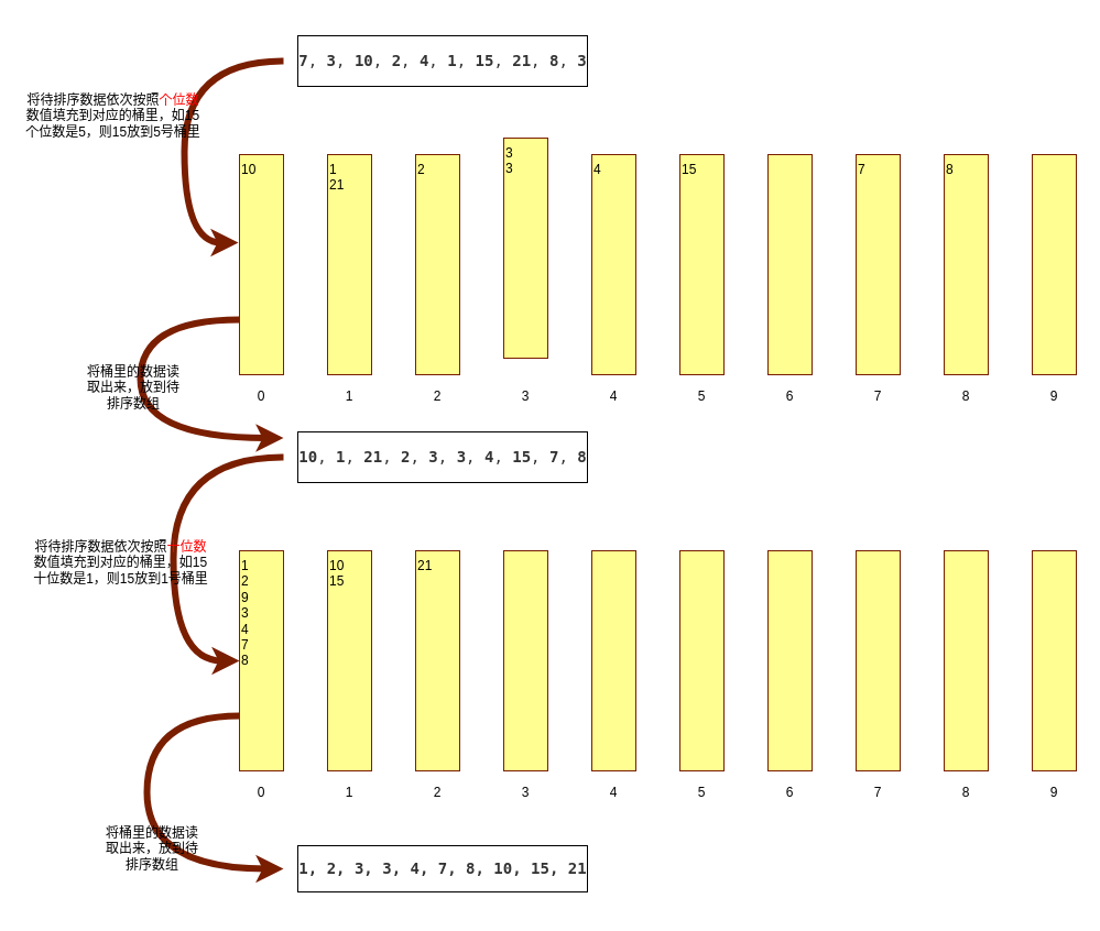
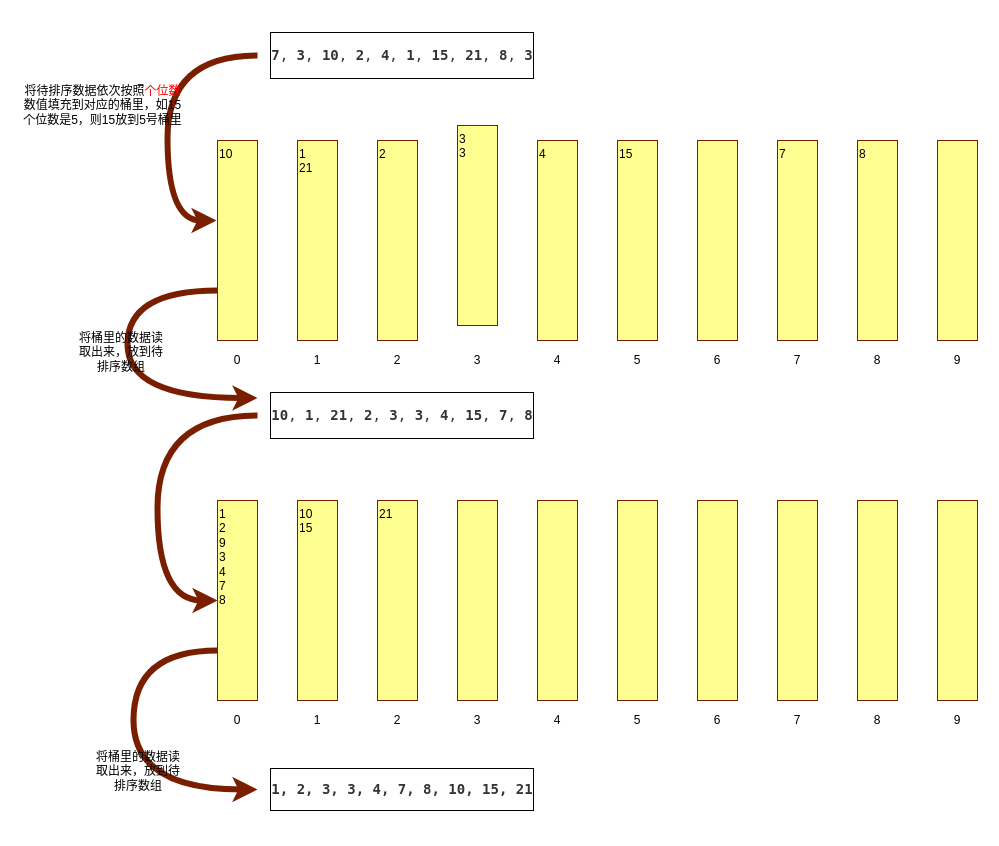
  <mxCell id="0" />
  <mxCell id="1" parent="0" />
  <mxCell id="2" style="edgeStyle=orthogonalEdgeStyle;curved=1;orthogonalLoop=1;jettySize=auto;html=1;entryX=-0.025;entryY=0.4;entryDx=0;entryDy=0;entryPerimeter=0;strokeColor=#7A1E00;fillColor=default;gradientColor=none;strokeWidth=6;" parent="1" source="3" target="5" edge="1"><mxGeometry relative="1" as="geometry"><Array as="points"><mxPoint x="167" y="55" /><mxPoint x="167" y="220" /></Array></mxGeometry></mxCell>
  <mxCell id="3" value="&lt;pre style=&quot;font-family: monaco, monospace; font-size: 10.5pt;&quot;&gt;&lt;span style=&quot;color: #333333 ; font-weight: bold&quot;&gt;7&lt;/span&gt;&lt;span style=&quot;color: #333333&quot;&gt;, &lt;/span&gt;&lt;span style=&quot;color: #333333 ; font-weight: bold&quot;&gt;3&lt;/span&gt;&lt;span style=&quot;color: #333333&quot;&gt;, &lt;/span&gt;&lt;span style=&quot;color: #333333 ; font-weight: bold&quot;&gt;10&lt;/span&gt;&lt;span style=&quot;color: #333333&quot;&gt;, &lt;/span&gt;&lt;span style=&quot;color: #333333 ; font-weight: bold&quot;&gt;2&lt;/span&gt;&lt;span style=&quot;color: #333333&quot;&gt;, &lt;/span&gt;&lt;span style=&quot;color: #333333 ; font-weight: bold&quot;&gt;4&lt;/span&gt;&lt;span style=&quot;color: #333333&quot;&gt;, &lt;/span&gt;&lt;span style=&quot;color: #333333 ; font-weight: bold&quot;&gt;1&lt;/span&gt;&lt;span style=&quot;color: #333333&quot;&gt;, &lt;/span&gt;&lt;span style=&quot;color: #333333 ; font-weight: bold&quot;&gt;15&lt;/span&gt;&lt;span style=&quot;color: #333333&quot;&gt;, &lt;/span&gt;&lt;span style=&quot;color: #333333 ; font-weight: bold&quot;&gt;21&lt;/span&gt;&lt;span style=&quot;color: #333333&quot;&gt;, &lt;/span&gt;&lt;span style=&quot;color: #333333 ; font-weight: bold&quot;&gt;8&lt;/span&gt;&lt;span style=&quot;color: #333333&quot;&gt;, &lt;/span&gt;&lt;span style=&quot;color: #333333 ; font-weight: bold&quot;&gt;3&lt;/span&gt;&lt;/pre&gt;" style="text;html=1;strokeColor=none;fillColor=none;align=center;verticalAlign=middle;whiteSpace=wrap;rounded=0;labelBackgroundColor=none;labelBorderColor=#000000;" parent="1" vertex="1"><mxGeometry x="257" y="20" width="290" height="70" as="geometry" /></mxCell>
  <mxCell id="4" style="edgeStyle=orthogonalEdgeStyle;curved=1;orthogonalLoop=1;jettySize=auto;html=1;exitX=0;exitY=0.75;exitDx=0;exitDy=0;entryX=0;entryY=0.25;entryDx=0;entryDy=0;strokeColor=#7A1E00;strokeWidth=6;fillColor=default;" parent="1" source="5" target="26" edge="1"><mxGeometry relative="1" as="geometry"><Array as="points"><mxPoint x="127" y="290" /><mxPoint x="127" y="398" /></Array></mxGeometry></mxCell>
  <mxCell id="5" value="10" style="rounded=0;whiteSpace=wrap;html=1;labelBackgroundColor=none;fillColor=#FFFF91;strokeColor=#7A1E00;align=left;verticalAlign=top;" parent="1" vertex="1"><mxGeometry x="217" y="140" width="40" height="200" as="geometry" /></mxCell>
  <mxCell id="6" value="1&lt;br&gt;21" style="rounded=0;whiteSpace=wrap;html=1;labelBackgroundColor=none;fillColor=#FFFF91;strokeColor=#7A1E00;align=left;verticalAlign=top;" parent="1" vertex="1"><mxGeometry x="297" y="140" width="40" height="200" as="geometry" /></mxCell>
  <mxCell id="7" value="2" style="rounded=0;whiteSpace=wrap;html=1;labelBackgroundColor=none;fillColor=#FFFF91;strokeColor=#7A1E00;align=left;verticalAlign=top;" parent="1" vertex="1"><mxGeometry x="377" y="140" width="40" height="200" as="geometry" /></mxCell>
  <mxCell id="8" value="3&lt;br&gt;3" style="rounded=0;whiteSpace=wrap;html=1;labelBackgroundColor=none;fillColor=#FFFF91;strokeColor=#7A1E00;align=left;verticalAlign=top;" parent="1" vertex="1"><mxGeometry x="457" y="125" width="40" height="200" as="geometry" /></mxCell>
  <mxCell id="9" value="4" style="rounded=0;whiteSpace=wrap;html=1;labelBackgroundColor=none;fillColor=#FFFF91;strokeColor=#7A1E00;align=left;verticalAlign=top;" parent="1" vertex="1"><mxGeometry x="537" y="140" width="40" height="200" as="geometry" /></mxCell>
  <mxCell id="10" value="15" style="rounded=0;whiteSpace=wrap;html=1;labelBackgroundColor=none;fillColor=#FFFF91;strokeColor=#7A1E00;align=left;verticalAlign=top;" parent="1" vertex="1"><mxGeometry x="617" y="140" width="40" height="200" as="geometry" /></mxCell>
  <mxCell id="11" value="" style="rounded=0;whiteSpace=wrap;html=1;labelBackgroundColor=none;fillColor=#FFFF91;strokeColor=#7A1E00;align=left;verticalAlign=top;" parent="1" vertex="1"><mxGeometry x="697" y="140" width="40" height="200" as="geometry" /></mxCell>
  <mxCell id="12" value="7" style="rounded=0;whiteSpace=wrap;html=1;labelBackgroundColor=none;fillColor=#FFFF91;strokeColor=#7A1E00;align=left;verticalAlign=top;" parent="1" vertex="1"><mxGeometry x="777" y="140" width="40" height="200" as="geometry" /></mxCell>
  <mxCell id="13" value="8" style="rounded=0;whiteSpace=wrap;html=1;labelBackgroundColor=none;fillColor=#FFFF91;strokeColor=#7A1E00;align=left;verticalAlign=top;" parent="1" vertex="1"><mxGeometry x="857" y="140" width="40" height="200" as="geometry" /></mxCell>
  <mxCell id="14" value="" style="rounded=0;whiteSpace=wrap;html=1;labelBackgroundColor=none;fillColor=#FFFF91;strokeColor=#7A1E00;align=left;verticalAlign=top;" parent="1" vertex="1"><mxGeometry x="937" y="140" width="40" height="200" as="geometry" /></mxCell>
  <mxCell id="15" value="0" style="text;html=1;strokeColor=none;fillColor=none;align=center;verticalAlign=middle;whiteSpace=wrap;rounded=0;" parent="1" vertex="1"><mxGeometry x="217" y="350" width="40" height="20" as="geometry" /></mxCell>
  <mxCell id="16" value="1" style="text;html=1;strokeColor=none;fillColor=none;align=center;verticalAlign=middle;whiteSpace=wrap;rounded=0;" parent="1" vertex="1"><mxGeometry x="297" y="350" width="40" height="20" as="geometry" /></mxCell>
  <mxCell id="17" value="2" style="text;html=1;strokeColor=none;fillColor=none;align=center;verticalAlign=middle;whiteSpace=wrap;rounded=0;" parent="1" vertex="1"><mxGeometry x="377" y="350" width="40" height="20" as="geometry" /></mxCell>
  <mxCell id="18" value="3" style="text;html=1;strokeColor=none;fillColor=none;align=center;verticalAlign=middle;whiteSpace=wrap;rounded=0;" parent="1" vertex="1"><mxGeometry x="457" y="350" width="40" height="20" as="geometry" /></mxCell>
  <mxCell id="19" value="4" style="text;html=1;strokeColor=none;fillColor=none;align=center;verticalAlign=middle;whiteSpace=wrap;rounded=0;" parent="1" vertex="1"><mxGeometry x="537" y="350" width="40" height="20" as="geometry" /></mxCell>
  <mxCell id="20" value="5" style="text;html=1;strokeColor=none;fillColor=none;align=center;verticalAlign=middle;whiteSpace=wrap;rounded=0;" parent="1" vertex="1"><mxGeometry x="617" y="350" width="40" height="20" as="geometry" /></mxCell>
  <mxCell id="21" value="6" style="text;html=1;strokeColor=none;fillColor=none;align=center;verticalAlign=middle;whiteSpace=wrap;rounded=0;" parent="1" vertex="1"><mxGeometry x="697" y="350" width="40" height="20" as="geometry" /></mxCell>
  <mxCell id="22" value="7" style="text;html=1;strokeColor=none;fillColor=none;align=center;verticalAlign=middle;whiteSpace=wrap;rounded=0;" parent="1" vertex="1"><mxGeometry x="777" y="350" width="40" height="20" as="geometry" /></mxCell>
  <mxCell id="23" value="8" style="text;html=1;strokeColor=none;fillColor=none;align=center;verticalAlign=middle;whiteSpace=wrap;rounded=0;" parent="1" vertex="1"><mxGeometry x="857" y="350" width="40" height="20" as="geometry" /></mxCell>
  <mxCell id="24" value="9" style="text;html=1;strokeColor=none;fillColor=none;align=center;verticalAlign=middle;whiteSpace=wrap;rounded=0;" parent="1" vertex="1"><mxGeometry x="937" y="350" width="40" height="20" as="geometry" /></mxCell>
  <mxCell id="25" style="edgeStyle=orthogonalEdgeStyle;curved=1;orthogonalLoop=1;jettySize=auto;html=1;exitX=0;exitY=0.5;exitDx=0;exitDy=0;entryX=0;entryY=0.5;entryDx=0;entryDy=0;strokeColor=#7A1E00;strokeWidth=6;fillColor=default;" parent="1" source="26" target="28" edge="1"><mxGeometry relative="1" as="geometry"><Array as="points"><mxPoint x="157" y="415" /><mxPoint x="157" y="600" /></Array></mxGeometry></mxCell>
  <mxCell id="26" value="&lt;pre style=&quot;font-family: &amp;#34;monaco&amp;#34; , monospace ; font-size: 10.5pt&quot;&gt;&lt;span style=&quot;color: #333333&quot;&gt;&lt;b&gt;10&lt;/b&gt;, &lt;b&gt;1&lt;/b&gt;&lt;/span&gt;&lt;span style=&quot;color: #333333&quot;&gt;, &lt;b&gt;21&lt;/b&gt;&lt;/span&gt;&lt;span style=&quot;color: #333333&quot;&gt;, &lt;/span&gt;&lt;span style=&quot;color: #333333 ; font-weight: bold&quot;&gt;2&lt;/span&gt;&lt;span style=&quot;color: #333333&quot;&gt;, &lt;b&gt;3&lt;/b&gt;&lt;/span&gt;&lt;span style=&quot;color: #333333&quot;&gt;, &lt;b&gt;3&lt;/b&gt;&lt;/span&gt;&lt;span style=&quot;color: #333333&quot;&gt;, &lt;b&gt;4&lt;/b&gt;&lt;/span&gt;&lt;span style=&quot;color: #333333&quot;&gt;, &lt;b&gt;15&lt;/b&gt;&lt;/span&gt;&lt;span style=&quot;color: #333333&quot;&gt;, &lt;b&gt;7&lt;/b&gt;&lt;/span&gt;&lt;span style=&quot;color: #333333&quot;&gt;, &lt;b&gt;8&lt;/b&gt;&lt;/span&gt;&lt;/pre&gt;" style="text;html=1;strokeColor=none;fillColor=none;align=center;verticalAlign=middle;whiteSpace=wrap;rounded=0;labelBackgroundColor=none;labelBorderColor=#000000;" parent="1" vertex="1"><mxGeometry x="257" y="380" width="290" height="70" as="geometry" /></mxCell>
  <mxCell id="27" style="edgeStyle=orthogonalEdgeStyle;curved=1;orthogonalLoop=1;jettySize=auto;html=1;exitX=0;exitY=0.75;exitDx=0;exitDy=0;entryX=0;entryY=0.5;entryDx=0;entryDy=0;strokeColor=#7A1E00;strokeWidth=6;fillColor=default;" parent="1" source="28" target="52" edge="1"><mxGeometry relative="1" as="geometry"><Array as="points"><mxPoint x="133" y="650" /><mxPoint x="133" y="789" /></Array></mxGeometry></mxCell>
  <mxCell id="28" value="1&lt;br&gt;2&lt;br&gt;9&lt;br&gt;3&lt;br&gt;4&lt;br&gt;7&lt;br&gt;8" style="rounded=0;whiteSpace=wrap;html=1;labelBackgroundColor=none;fillColor=#FFFF91;strokeColor=#7A1E00;align=left;verticalAlign=top;" parent="1" vertex="1"><mxGeometry x="217" y="500" width="40" height="200" as="geometry" /></mxCell>
  <mxCell id="29" value="10&lt;br&gt;15" style="rounded=0;whiteSpace=wrap;html=1;labelBackgroundColor=none;fillColor=#FFFF91;strokeColor=#7A1E00;align=left;verticalAlign=top;" parent="1" vertex="1"><mxGeometry x="297" y="500" width="40" height="200" as="geometry" /></mxCell>
  <mxCell id="30" value="21" style="rounded=0;whiteSpace=wrap;html=1;labelBackgroundColor=none;fillColor=#FFFF91;strokeColor=#7A1E00;align=left;verticalAlign=top;" parent="1" vertex="1"><mxGeometry x="377" y="500" width="40" height="200" as="geometry" /></mxCell>
  <mxCell id="31" value="" style="rounded=0;whiteSpace=wrap;html=1;labelBackgroundColor=none;fillColor=#FFFF91;strokeColor=#7A1E00;align=left;verticalAlign=top;" parent="1" vertex="1"><mxGeometry x="457" y="500" width="40" height="200" as="geometry" /></mxCell>
  <mxCell id="32" value="" style="rounded=0;whiteSpace=wrap;html=1;labelBackgroundColor=none;fillColor=#FFFF91;strokeColor=#7A1E00;align=left;verticalAlign=top;" parent="1" vertex="1"><mxGeometry x="537" y="500" width="40" height="200" as="geometry" /></mxCell>
  <mxCell id="33" value="" style="rounded=0;whiteSpace=wrap;html=1;labelBackgroundColor=none;fillColor=#FFFF91;strokeColor=#7A1E00;align=left;verticalAlign=top;" parent="1" vertex="1"><mxGeometry x="617" y="500" width="40" height="200" as="geometry" /></mxCell>
  <mxCell id="34" value="" style="rounded=0;whiteSpace=wrap;html=1;labelBackgroundColor=none;fillColor=#FFFF91;strokeColor=#7A1E00;align=left;verticalAlign=top;" parent="1" vertex="1"><mxGeometry x="697" y="500" width="40" height="200" as="geometry" /></mxCell>
  <mxCell id="35" value="" style="rounded=0;whiteSpace=wrap;html=1;labelBackgroundColor=none;fillColor=#FFFF91;strokeColor=#7A1E00;align=left;verticalAlign=top;" parent="1" vertex="1"><mxGeometry x="777" y="500" width="40" height="200" as="geometry" /></mxCell>
  <mxCell id="36" value="" style="rounded=0;whiteSpace=wrap;html=1;labelBackgroundColor=none;fillColor=#FFFF91;strokeColor=#7A1E00;align=left;verticalAlign=top;" parent="1" vertex="1"><mxGeometry x="857" y="500" width="40" height="200" as="geometry" /></mxCell>
  <mxCell id="37" value="" style="rounded=0;whiteSpace=wrap;html=1;labelBackgroundColor=none;fillColor=#FFFF91;strokeColor=#7A1E00;align=left;verticalAlign=top;" parent="1" vertex="1"><mxGeometry x="937" y="500" width="40" height="200" as="geometry" /></mxCell>
  <mxCell id="38" value="0" style="text;html=1;strokeColor=none;fillColor=none;align=center;verticalAlign=middle;whiteSpace=wrap;rounded=0;" parent="1" vertex="1"><mxGeometry x="217" y="710" width="40" height="20" as="geometry" /></mxCell>
  <mxCell id="39" value="1" style="text;html=1;strokeColor=none;fillColor=none;align=center;verticalAlign=middle;whiteSpace=wrap;rounded=0;" parent="1" vertex="1"><mxGeometry x="297" y="710" width="40" height="20" as="geometry" /></mxCell>
  <mxCell id="40" value="2" style="text;html=1;strokeColor=none;fillColor=none;align=center;verticalAlign=middle;whiteSpace=wrap;rounded=0;" parent="1" vertex="1"><mxGeometry x="377" y="710" width="40" height="20" as="geometry" /></mxCell>
  <mxCell id="41" value="3" style="text;html=1;strokeColor=none;fillColor=none;align=center;verticalAlign=middle;whiteSpace=wrap;rounded=0;" parent="1" vertex="1"><mxGeometry x="457" y="710" width="40" height="20" as="geometry" /></mxCell>
  <mxCell id="42" value="4" style="text;html=1;strokeColor=none;fillColor=none;align=center;verticalAlign=middle;whiteSpace=wrap;rounded=0;" parent="1" vertex="1"><mxGeometry x="537" y="710" width="40" height="20" as="geometry" /></mxCell>
  <mxCell id="43" value="5" style="text;html=1;strokeColor=none;fillColor=none;align=center;verticalAlign=middle;whiteSpace=wrap;rounded=0;" parent="1" vertex="1"><mxGeometry x="617" y="710" width="40" height="20" as="geometry" /></mxCell>
  <mxCell id="44" value="6" style="text;html=1;strokeColor=none;fillColor=none;align=center;verticalAlign=middle;whiteSpace=wrap;rounded=0;" parent="1" vertex="1"><mxGeometry x="697" y="710" width="40" height="20" as="geometry" /></mxCell>
  <mxCell id="45" value="7" style="text;html=1;strokeColor=none;fillColor=none;align=center;verticalAlign=middle;whiteSpace=wrap;rounded=0;" parent="1" vertex="1"><mxGeometry x="777" y="710" width="40" height="20" as="geometry" /></mxCell>
  <mxCell id="46" value="8" style="text;html=1;strokeColor=none;fillColor=none;align=center;verticalAlign=middle;whiteSpace=wrap;rounded=0;" parent="1" vertex="1"><mxGeometry x="857" y="710" width="40" height="20" as="geometry" /></mxCell>
  <mxCell id="47" value="9" style="text;html=1;strokeColor=none;fillColor=none;align=center;verticalAlign=middle;whiteSpace=wrap;rounded=0;" parent="1" vertex="1"><mxGeometry x="937" y="710" width="40" height="20" as="geometry" /></mxCell>
  <mxCell id="48" value="将待排序数据依次按照&lt;font color=&quot;#ff0000&quot;&gt;个位数&lt;/font&gt;数值填充到对应的桶里，如15个位数是5，则15放到5号桶里" style="text;html=1;strokeColor=none;fillColor=none;align=center;verticalAlign=middle;whiteSpace=wrap;rounded=0;" parent="1" vertex="1"><mxGeometry x="20" y="82" width="165" height="45" as="geometry" /></mxCell>
  <mxCell id="49" value="将桶里的数据读取出来，放到待排序数组" style="text;html=1;strokeColor=none;fillColor=none;align=center;verticalAlign=middle;whiteSpace=wrap;rounded=0;" parent="1" vertex="1"><mxGeometry x="74" y="321" width="94" height="62" as="geometry" /></mxCell>
- <mxCell id="50" value="将待排序数据依次按照&lt;font color=&quot;#ff0000&quot;&gt;十位数&lt;/font&gt;数值填充到对应的桶里，如15十位数是1，则15放到1号桶里" style="text;html=1;strokeColor=none;fillColor=none;align=center;verticalAlign=middle;whiteSpace=wrap;rounded=0;" parent="1" vertex="1"><mxGeometry x="27" y="488" width="165" height="45" as="geometry" /></mxCell>
  <mxCell id="51" value="将桶里的数据读取出来，放到待排序数组" style="text;html=1;strokeColor=none;fillColor=none;align=center;verticalAlign=middle;whiteSpace=wrap;rounded=0;" parent="1" vertex="1"><mxGeometry x="91" y="740" width="94" height="62" as="geometry" /></mxCell>
  <mxCell id="52" value="&lt;pre&gt;&lt;font color=&quot;#333333&quot; face=&quot;monaco, monospace&quot;&gt;&lt;span style=&quot;font-size: 14px&quot;&gt;&lt;b&gt;1, 2, 3, 3, 4, 7, 8, 10, 15, 21&lt;/b&gt;&lt;/span&gt;&lt;/font&gt;&lt;font face=&quot;monaco, monospace&quot;&gt;&lt;span style=&quot;font-size: 10.5pt&quot;&gt;&lt;br&gt;&lt;/span&gt;&lt;/font&gt;&lt;/pre&gt;" style="text;html=1;strokeColor=none;fillColor=none;align=center;verticalAlign=middle;whiteSpace=wrap;rounded=0;labelBackgroundColor=none;labelBorderColor=#000000;" parent="1" vertex="1"><mxGeometry x="257" y="754" width="290" height="70" as="geometry" /></mxCell>
